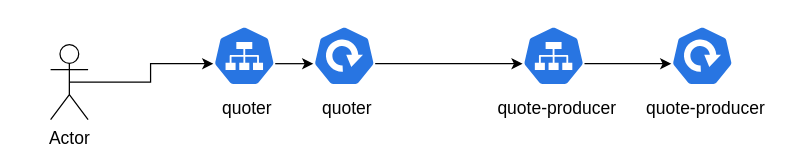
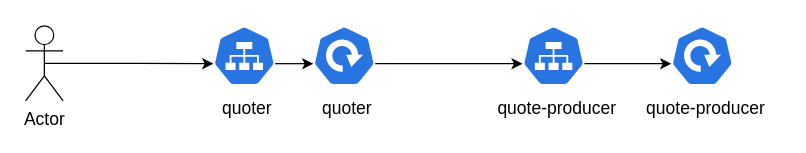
  <mxCell id="0" />
  <mxCell id="1" parent="0" />
  <mxCell id="2" style="edgeStyle=orthogonalEdgeStyle;rounded=0;orthogonalLoop=1;jettySize=auto;html=1;exitX=0.5;exitY=0.5;exitDx=0;exitDy=0;exitPerimeter=0;entryX=0.005;entryY=0.63;entryDx=0;entryDy=0;entryPerimeter=0;fontSize=14;" edge="1" parent="1" source="3" target="14"><mxGeometry relative="1" as="geometry" /></mxCell>
- <mxCell id="3" value="Actor" style="shape=umlActor;verticalLabelPosition=bottom;verticalAlign=top;html=1;outlineConnect=0;fontSize=14;" vertex="1" parent="1"><mxGeometry x="40" y="35" width="30" height="60" as="geometry" /></mxCell>
+ <mxCell id="3" value="Actor" style="shape=umlActor;verticalLabelPosition=bottom;verticalAlign=top;html=1;outlineConnect=0;fontSize=14;" vertex="1" parent="1"><mxGeometry x="20" y="20" width="30" height="60" as="geometry" /></mxCell>
  <mxCell id="4" value="" style="group;fontSize=14;" vertex="1" connectable="0" parent="1"><mxGeometry x="512" y="20" width="111" height="80" as="geometry" /></mxCell>
  <mxCell id="5" value="" style="sketch=0;html=1;dashed=0;whitespace=wrap;fillColor=#2875E2;strokeColor=#ffffff;points=[[0.005,0.63,0],[0.1,0.2,0],[0.9,0.2,0],[0.5,0,0],[0.995,0.63,0],[0.72,0.99,0],[0.5,1,0],[0.28,0.99,0]];shape=mxgraph.kubernetes.icon;prIcon=deploy;fontSize=14;" vertex="1" parent="4"><mxGeometry x="24.5" width="50" height="48" as="geometry" /></mxCell>
  <mxCell id="6" value="quote-producer" style="text;html=1;align=center;verticalAlign=middle;resizable=0;points=[];autosize=1;strokeColor=none;fillColor=none;fontSize=14;" vertex="1" parent="4"><mxGeometry x="-5" y="51" width="113" height="29" as="geometry" /></mxCell>
  <mxCell id="7" value="" style="group;fontSize=14;" vertex="1" connectable="0" parent="1"><mxGeometry x="393" y="20" width="111" height="80" as="geometry" /></mxCell>
  <mxCell id="8" value="" style="sketch=0;html=1;dashed=0;whitespace=wrap;fillColor=#2875E2;strokeColor=#ffffff;points=[[0.005,0.63,0],[0.1,0.2,0],[0.9,0.2,0],[0.5,0,0],[0.995,0.63,0],[0.72,0.99,0],[0.5,1,0],[0.28,0.99,0]];shape=mxgraph.kubernetes.icon;prIcon=svc;fontSize=14;" vertex="1" parent="7"><mxGeometry x="24.5" width="50" height="48" as="geometry" /></mxCell>
  <mxCell id="9" value="quote-producer" style="text;html=1;align=center;verticalAlign=middle;resizable=0;points=[];autosize=1;strokeColor=none;fillColor=none;fontSize=14;" vertex="1" parent="7"><mxGeometry x="-5" y="51" width="113" height="29" as="geometry" /></mxCell>
  <mxCell id="10" value="" style="group;fontSize=14;" vertex="1" connectable="0" parent="1"><mxGeometry x="249" y="20" width="58" height="80" as="geometry" /></mxCell>
  <mxCell id="11" value="" style="sketch=0;html=1;dashed=0;whitespace=wrap;fillColor=#2875E2;strokeColor=#ffffff;points=[[0.005,0.63,0],[0.1,0.2,0],[0.9,0.2,0],[0.5,0,0],[0.995,0.63,0],[0.72,0.99,0],[0.5,1,0],[0.28,0.99,0]];shape=mxgraph.kubernetes.icon;prIcon=deploy;fontSize=14;" vertex="1" parent="10"><mxGeometry x="1" width="50" height="48" as="geometry" /></mxCell>
  <mxCell id="12" value="quoter" style="text;html=1;align=center;verticalAlign=middle;resizable=0;points=[];autosize=1;strokeColor=none;fillColor=none;fontSize=14;" vertex="1" parent="10"><mxGeometry x="-1" y="51" width="58" height="29" as="geometry" /></mxCell>
  <mxCell id="13" value="" style="group;fontSize=14;" vertex="1" connectable="0" parent="1"><mxGeometry x="169" y="20" width="58" height="80" as="geometry" /></mxCell>
  <mxCell id="14" value="" style="sketch=0;html=1;dashed=0;whitespace=wrap;fillColor=#2875E2;strokeColor=#ffffff;points=[[0.005,0.63,0],[0.1,0.2,0],[0.9,0.2,0],[0.5,0,0],[0.995,0.63,0],[0.72,0.99,0],[0.5,1,0],[0.28,0.99,0]];shape=mxgraph.kubernetes.icon;prIcon=svc;fontSize=14;" vertex="1" parent="13"><mxGeometry x="1" width="50" height="48" as="geometry" /></mxCell>
  <mxCell id="15" value="quoter" style="text;html=1;align=center;verticalAlign=middle;resizable=0;points=[];autosize=1;strokeColor=none;fillColor=none;fontSize=14;" vertex="1" parent="13"><mxGeometry x="-1" y="51" width="58" height="29" as="geometry" /></mxCell>
  <mxCell id="16" style="edgeStyle=orthogonalEdgeStyle;rounded=0;orthogonalLoop=1;jettySize=auto;html=1;exitX=0.995;exitY=0.63;exitDx=0;exitDy=0;exitPerimeter=0;entryX=0.005;entryY=0.63;entryDx=0;entryDy=0;entryPerimeter=0;fontSize=14;" edge="1" parent="1" source="14" target="11"><mxGeometry relative="1" as="geometry" /></mxCell>
  <mxCell id="17" style="edgeStyle=orthogonalEdgeStyle;rounded=0;orthogonalLoop=1;jettySize=auto;html=1;exitX=0.995;exitY=0.63;exitDx=0;exitDy=0;exitPerimeter=0;entryX=0.005;entryY=0.63;entryDx=0;entryDy=0;entryPerimeter=0;fontSize=14;" edge="1" parent="1" source="11" target="8"><mxGeometry relative="1" as="geometry" /></mxCell>
  <mxCell id="18" style="edgeStyle=orthogonalEdgeStyle;rounded=0;orthogonalLoop=1;jettySize=auto;html=1;exitX=0.995;exitY=0.63;exitDx=0;exitDy=0;exitPerimeter=0;entryX=0.005;entryY=0.63;entryDx=0;entryDy=0;entryPerimeter=0;fontSize=14;" edge="1" parent="1" source="8" target="5"><mxGeometry relative="1" as="geometry" /></mxCell>
